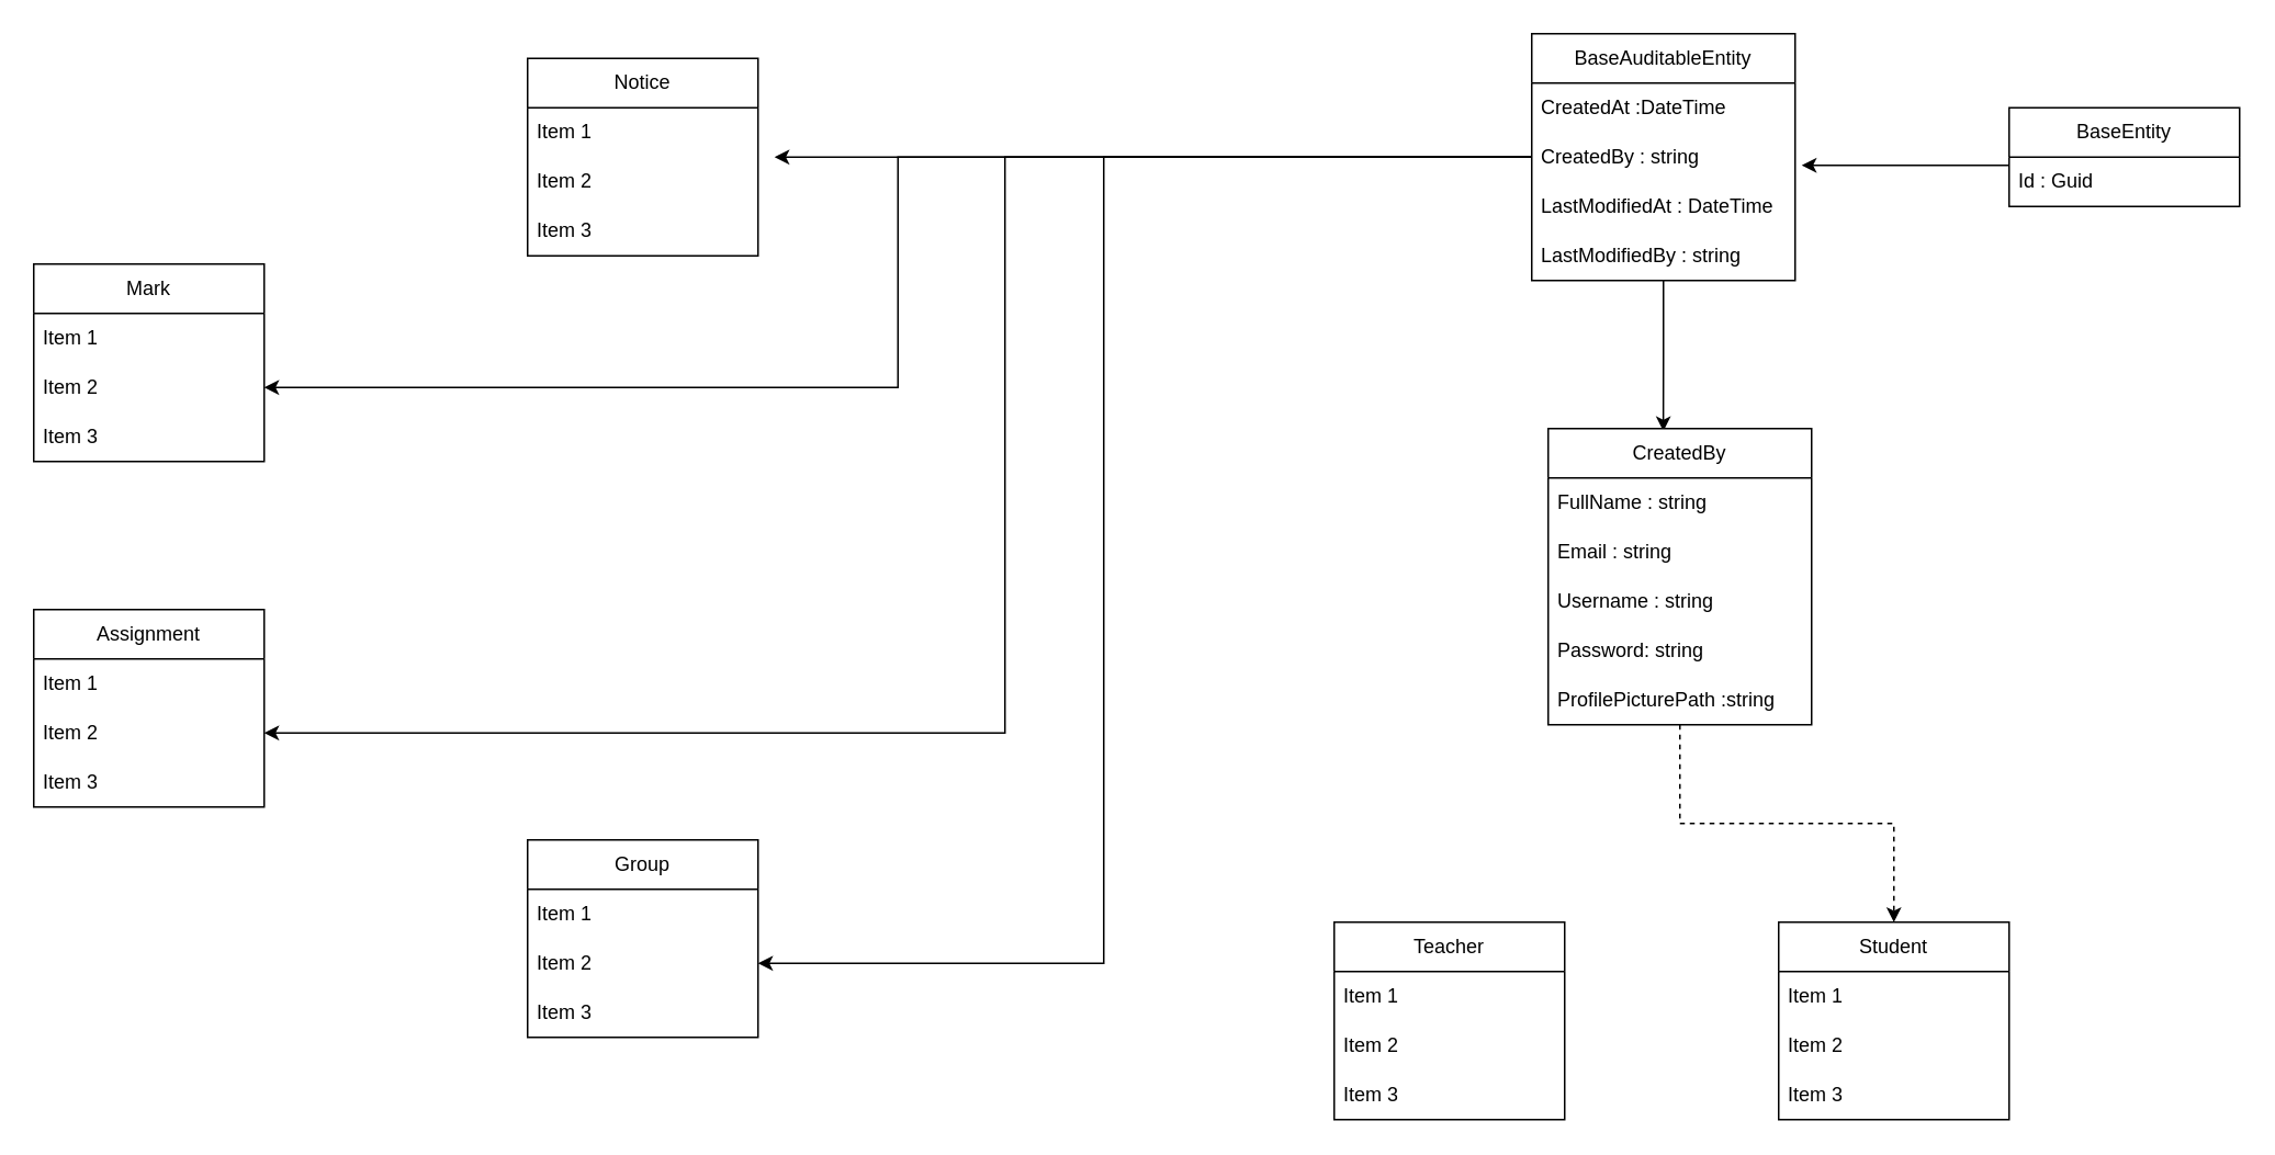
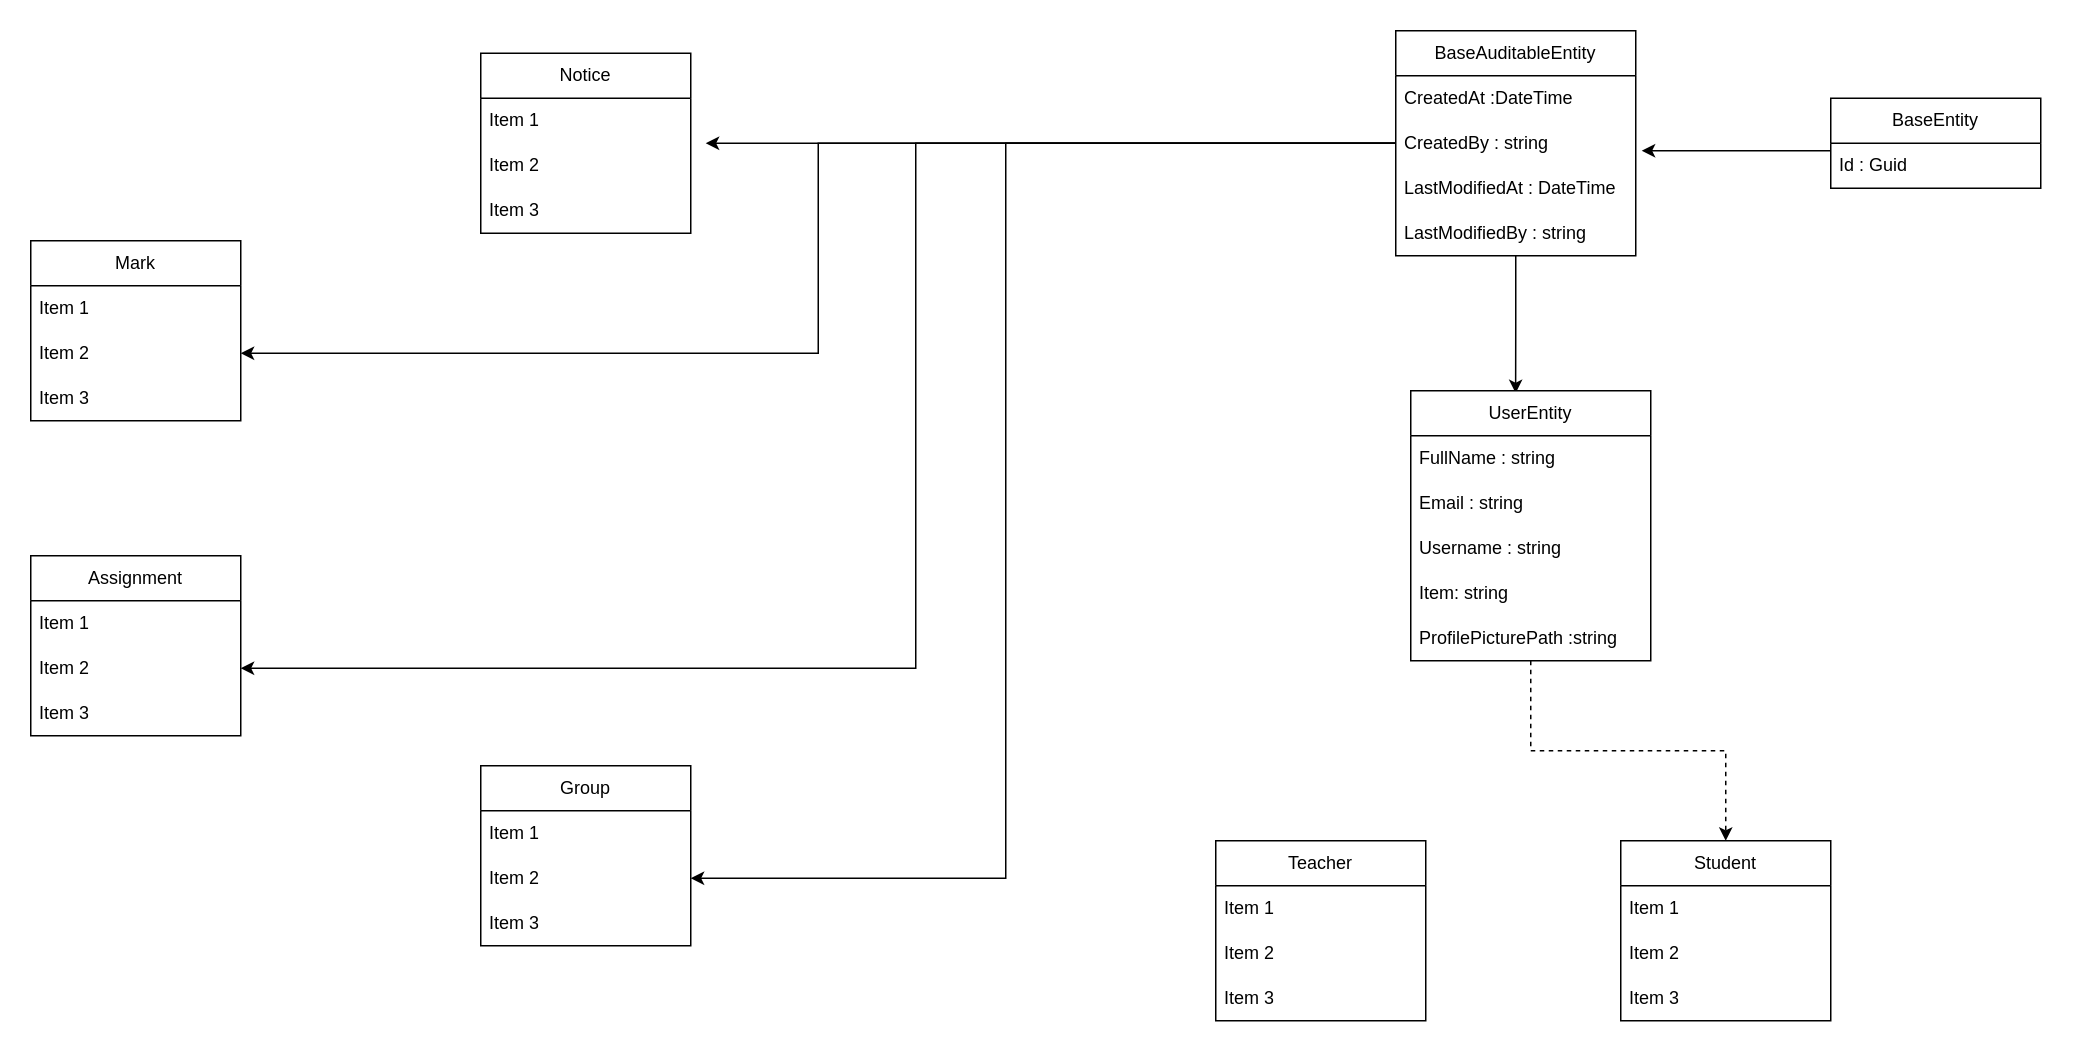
  <mxCell id="0" />
  <mxCell id="1" parent="0" />
  <mxCell id="2" style="edgeStyle=orthogonalEdgeStyle;rounded=0;orthogonalLoop=1;jettySize=auto;html=1;" edge="1" parent="1" source="3"><mxGeometry relative="1" as="geometry"><mxPoint x="1094" y="100" as="targetPoint" /><Array as="points"><mxPoint x="1180" y="100" /><mxPoint x="1180" y="100" /></Array></mxGeometry></mxCell>
  <mxCell id="3" value="BaseEntity" style="swimlane;fontStyle=0;childLayout=stackLayout;horizontal=1;startSize=30;horizontalStack=0;resizeParent=1;resizeParentMax=0;resizeLast=0;collapsible=1;marginBottom=0;whiteSpace=wrap;html=1;" vertex="1" parent="1"><mxGeometry x="1220" y="65" width="140" height="60" as="geometry" /></mxCell>
  <mxCell id="4" value="Id : Guid" style="text;strokeColor=none;fillColor=none;align=left;verticalAlign=middle;spacingLeft=4;spacingRight=4;overflow=hidden;points=[[0,0.5],[1,0.5]];portConstraint=eastwest;rotatable=0;whiteSpace=wrap;html=1;" vertex="1" parent="3"><mxGeometry y="30" width="140" height="30" as="geometry" /></mxCell>
  <mxCell id="5" style="edgeStyle=orthogonalEdgeStyle;rounded=0;orthogonalLoop=1;jettySize=auto;html=1;entryX=1;entryY=0.5;entryDx=0;entryDy=0;" edge="1" parent="1" source="8" target="35"><mxGeometry relative="1" as="geometry"><Array as="points"><mxPoint x="610" y="95" /><mxPoint x="610" y="445" /></Array></mxGeometry></mxCell>
  <mxCell id="6" style="edgeStyle=orthogonalEdgeStyle;rounded=0;orthogonalLoop=1;jettySize=auto;html=1;entryX=1;entryY=0.5;entryDx=0;entryDy=0;" edge="1" parent="1" source="8" target="39"><mxGeometry relative="1" as="geometry"><Array as="points"><mxPoint x="670" y="95" /><mxPoint x="670" y="585" /></Array></mxGeometry></mxCell>
  <mxCell id="7" style="edgeStyle=orthogonalEdgeStyle;rounded=0;orthogonalLoop=1;jettySize=auto;html=1;entryX=0.437;entryY=0.009;entryDx=0;entryDy=0;entryPerimeter=0;" edge="1" parent="1" source="8" target="15"><mxGeometry relative="1" as="geometry" /></mxCell>
  <mxCell id="8" value="BaseAuditableEntity" style="swimlane;fontStyle=0;childLayout=stackLayout;horizontal=1;startSize=30;horizontalStack=0;resizeParent=1;resizeParentMax=0;resizeLast=0;collapsible=1;marginBottom=0;whiteSpace=wrap;html=1;" vertex="1" parent="1"><mxGeometry x="930" y="20" width="160" height="150" as="geometry" /></mxCell>
  <mxCell id="9" value="CreatedAt :DateTime" style="text;strokeColor=none;fillColor=none;align=left;verticalAlign=middle;spacingLeft=4;spacingRight=4;overflow=hidden;points=[[0,0.5],[1,0.5]];portConstraint=eastwest;rotatable=0;whiteSpace=wrap;html=1;" vertex="1" parent="8"><mxGeometry y="30" width="160" height="30" as="geometry" /></mxCell>
  <mxCell id="10" style="edgeStyle=orthogonalEdgeStyle;rounded=0;orthogonalLoop=1;jettySize=auto;html=1;" edge="1" parent="8" source="11"><mxGeometry relative="1" as="geometry"><mxPoint x="-460" y="75" as="targetPoint" /></mxGeometry></mxCell>
  <mxCell id="11" value="CreatedBy : string" style="text;strokeColor=none;fillColor=none;align=left;verticalAlign=middle;spacingLeft=4;spacingRight=4;overflow=hidden;points=[[0,0.5],[1,0.5]];portConstraint=eastwest;rotatable=0;whiteSpace=wrap;html=1;" vertex="1" parent="8"><mxGeometry y="60" width="160" height="30" as="geometry" /></mxCell>
  <mxCell id="12" value="LastModifiedAt : DateTime" style="text;strokeColor=none;fillColor=none;align=left;verticalAlign=middle;spacingLeft=4;spacingRight=4;overflow=hidden;points=[[0,0.5],[1,0.5]];portConstraint=eastwest;rotatable=0;whiteSpace=wrap;html=1;" vertex="1" parent="8"><mxGeometry y="90" width="160" height="30" as="geometry" /></mxCell>
  <mxCell id="13" value="LastModifiedBy : string" style="text;strokeColor=none;fillColor=none;align=left;verticalAlign=middle;spacingLeft=4;spacingRight=4;overflow=hidden;points=[[0,0.5],[1,0.5]];portConstraint=eastwest;rotatable=0;whiteSpace=wrap;html=1;" vertex="1" parent="8"><mxGeometry y="120" width="160" height="30" as="geometry" /></mxCell>
  <mxCell id="14" style="edgeStyle=orthogonalEdgeStyle;rounded=0;orthogonalLoop=1;jettySize=auto;html=1;dashed=1;" edge="1" parent="1" source="15" target="25"><mxGeometry relative="1" as="geometry" /></mxCell>
- <mxCell id="15" value="CreatedBy" style="swimlane;fontStyle=0;childLayout=stackLayout;horizontal=1;startSize=30;horizontalStack=0;resizeParent=1;resizeParentMax=0;resizeLast=0;collapsible=1;marginBottom=0;whiteSpace=wrap;html=1;" vertex="1" parent="1"><mxGeometry x="940" y="260" width="160" height="180" as="geometry" /></mxCell>
+ <mxCell id="15" value="UserEntity" style="swimlane;fontStyle=0;childLayout=stackLayout;horizontal=1;startSize=30;horizontalStack=0;resizeParent=1;resizeParentMax=0;resizeLast=0;collapsible=1;marginBottom=0;whiteSpace=wrap;html=1;" vertex="1" parent="1"><mxGeometry x="940" y="260" width="160" height="180" as="geometry" /></mxCell>
  <mxCell id="16" value="FullName : string" style="text;strokeColor=none;fillColor=none;align=left;verticalAlign=middle;spacingLeft=4;spacingRight=4;overflow=hidden;points=[[0,0.5],[1,0.5]];portConstraint=eastwest;rotatable=0;whiteSpace=wrap;html=1;" vertex="1" parent="15"><mxGeometry y="30" width="160" height="30" as="geometry" /></mxCell>
  <mxCell id="17" value="Email : string" style="text;strokeColor=none;fillColor=none;align=left;verticalAlign=middle;spacingLeft=4;spacingRight=4;overflow=hidden;points=[[0,0.5],[1,0.5]];portConstraint=eastwest;rotatable=0;whiteSpace=wrap;html=1;" vertex="1" parent="15"><mxGeometry y="60" width="160" height="30" as="geometry" /></mxCell>
  <mxCell id="18" value="Username : string" style="text;strokeColor=none;fillColor=none;align=left;verticalAlign=middle;spacingLeft=4;spacingRight=4;overflow=hidden;points=[[0,0.5],[1,0.5]];portConstraint=eastwest;rotatable=0;whiteSpace=wrap;html=1;" vertex="1" parent="15"><mxGeometry y="90" width="160" height="30" as="geometry" /></mxCell>
- <mxCell id="19" value="Password: string" style="text;strokeColor=none;fillColor=none;align=left;verticalAlign=middle;spacingLeft=4;spacingRight=4;overflow=hidden;points=[[0,0.5],[1,0.5]];portConstraint=eastwest;rotatable=0;whiteSpace=wrap;html=1;" vertex="1" parent="15"><mxGeometry y="120" width="160" height="30" as="geometry" /></mxCell>
+ <mxCell id="19" value="Item: string" style="text;strokeColor=none;fillColor=none;align=left;verticalAlign=middle;spacingLeft=4;spacingRight=4;overflow=hidden;points=[[0,0.5],[1,0.5]];portConstraint=eastwest;rotatable=0;whiteSpace=wrap;html=1;" vertex="1" parent="15"><mxGeometry y="120" width="160" height="30" as="geometry" /></mxCell>
  <mxCell id="20" value="ProfilePicturePath :string" style="text;strokeColor=none;fillColor=none;align=left;verticalAlign=middle;spacingLeft=4;spacingRight=4;overflow=hidden;points=[[0,0.5],[1,0.5]];portConstraint=eastwest;rotatable=0;whiteSpace=wrap;html=1;" vertex="1" parent="15"><mxGeometry y="150" width="160" height="30" as="geometry" /></mxCell>
  <mxCell id="21" value="Teacher" style="swimlane;fontStyle=0;childLayout=stackLayout;horizontal=1;startSize=30;horizontalStack=0;resizeParent=1;resizeParentMax=0;resizeLast=0;collapsible=1;marginBottom=0;whiteSpace=wrap;html=1;" vertex="1" parent="1"><mxGeometry x="810" y="560" width="140" height="120" as="geometry" /></mxCell>
  <mxCell id="22" value="Item 1" style="text;strokeColor=none;fillColor=none;align=left;verticalAlign=middle;spacingLeft=4;spacingRight=4;overflow=hidden;points=[[0,0.5],[1,0.5]];portConstraint=eastwest;rotatable=0;whiteSpace=wrap;html=1;" vertex="1" parent="21"><mxGeometry y="30" width="140" height="30" as="geometry" /></mxCell>
  <mxCell id="23" value="Item 2" style="text;strokeColor=none;fillColor=none;align=left;verticalAlign=middle;spacingLeft=4;spacingRight=4;overflow=hidden;points=[[0,0.5],[1,0.5]];portConstraint=eastwest;rotatable=0;whiteSpace=wrap;html=1;" vertex="1" parent="21"><mxGeometry y="60" width="140" height="30" as="geometry" /></mxCell>
  <mxCell id="24" value="Item 3" style="text;strokeColor=none;fillColor=none;align=left;verticalAlign=middle;spacingLeft=4;spacingRight=4;overflow=hidden;points=[[0,0.5],[1,0.5]];portConstraint=eastwest;rotatable=0;whiteSpace=wrap;html=1;" vertex="1" parent="21"><mxGeometry y="90" width="140" height="30" as="geometry" /></mxCell>
  <mxCell id="25" value="Student" style="swimlane;fontStyle=0;childLayout=stackLayout;horizontal=1;startSize=30;horizontalStack=0;resizeParent=1;resizeParentMax=0;resizeLast=0;collapsible=1;marginBottom=0;whiteSpace=wrap;html=1;" vertex="1" parent="1"><mxGeometry x="1080" y="560" width="140" height="120" as="geometry" /></mxCell>
  <mxCell id="26" value="Item 1" style="text;strokeColor=none;fillColor=none;align=left;verticalAlign=middle;spacingLeft=4;spacingRight=4;overflow=hidden;points=[[0,0.5],[1,0.5]];portConstraint=eastwest;rotatable=0;whiteSpace=wrap;html=1;" vertex="1" parent="25"><mxGeometry y="30" width="140" height="30" as="geometry" /></mxCell>
  <mxCell id="27" value="Item 2" style="text;strokeColor=none;fillColor=none;align=left;verticalAlign=middle;spacingLeft=4;spacingRight=4;overflow=hidden;points=[[0,0.5],[1,0.5]];portConstraint=eastwest;rotatable=0;whiteSpace=wrap;html=1;" vertex="1" parent="25"><mxGeometry y="60" width="140" height="30" as="geometry" /></mxCell>
  <mxCell id="28" value="Item 3" style="text;strokeColor=none;fillColor=none;align=left;verticalAlign=middle;spacingLeft=4;spacingRight=4;overflow=hidden;points=[[0,0.5],[1,0.5]];portConstraint=eastwest;rotatable=0;whiteSpace=wrap;html=1;" vertex="1" parent="25"><mxGeometry y="90" width="140" height="30" as="geometry" /></mxCell>
  <mxCell id="29" value="Notice" style="swimlane;fontStyle=0;childLayout=stackLayout;horizontal=1;startSize=30;horizontalStack=0;resizeParent=1;resizeParentMax=0;resizeLast=0;collapsible=1;marginBottom=0;whiteSpace=wrap;html=1;" vertex="1" parent="1"><mxGeometry x="320" y="35" width="140" height="120" as="geometry" /></mxCell>
  <mxCell id="30" value="Item 1" style="text;strokeColor=none;fillColor=none;align=left;verticalAlign=middle;spacingLeft=4;spacingRight=4;overflow=hidden;points=[[0,0.5],[1,0.5]];portConstraint=eastwest;rotatable=0;whiteSpace=wrap;html=1;" vertex="1" parent="29"><mxGeometry y="30" width="140" height="30" as="geometry" /></mxCell>
  <mxCell id="31" value="Item 2" style="text;strokeColor=none;fillColor=none;align=left;verticalAlign=middle;spacingLeft=4;spacingRight=4;overflow=hidden;points=[[0,0.5],[1,0.5]];portConstraint=eastwest;rotatable=0;whiteSpace=wrap;html=1;" vertex="1" parent="29"><mxGeometry y="60" width="140" height="30" as="geometry" /></mxCell>
  <mxCell id="32" value="Item 3" style="text;strokeColor=none;fillColor=none;align=left;verticalAlign=middle;spacingLeft=4;spacingRight=4;overflow=hidden;points=[[0,0.5],[1,0.5]];portConstraint=eastwest;rotatable=0;whiteSpace=wrap;html=1;" vertex="1" parent="29"><mxGeometry y="90" width="140" height="30" as="geometry" /></mxCell>
  <mxCell id="33" value="Assignment" style="swimlane;fontStyle=0;childLayout=stackLayout;horizontal=1;startSize=30;horizontalStack=0;resizeParent=1;resizeParentMax=0;resizeLast=0;collapsible=1;marginBottom=0;whiteSpace=wrap;html=1;" vertex="1" parent="1"><mxGeometry x="20" y="370" width="140" height="120" as="geometry" /></mxCell>
  <mxCell id="34" value="Item 1" style="text;strokeColor=none;fillColor=none;align=left;verticalAlign=middle;spacingLeft=4;spacingRight=4;overflow=hidden;points=[[0,0.5],[1,0.5]];portConstraint=eastwest;rotatable=0;whiteSpace=wrap;html=1;" vertex="1" parent="33"><mxGeometry y="30" width="140" height="30" as="geometry" /></mxCell>
  <mxCell id="35" value="Item 2" style="text;strokeColor=none;fillColor=none;align=left;verticalAlign=middle;spacingLeft=4;spacingRight=4;overflow=hidden;points=[[0,0.5],[1,0.5]];portConstraint=eastwest;rotatable=0;whiteSpace=wrap;html=1;" vertex="1" parent="33"><mxGeometry y="60" width="140" height="30" as="geometry" /></mxCell>
  <mxCell id="36" value="Item 3" style="text;strokeColor=none;fillColor=none;align=left;verticalAlign=middle;spacingLeft=4;spacingRight=4;overflow=hidden;points=[[0,0.5],[1,0.5]];portConstraint=eastwest;rotatable=0;whiteSpace=wrap;html=1;" vertex="1" parent="33"><mxGeometry y="90" width="140" height="30" as="geometry" /></mxCell>
  <mxCell id="37" value="Group" style="swimlane;fontStyle=0;childLayout=stackLayout;horizontal=1;startSize=30;horizontalStack=0;resizeParent=1;resizeParentMax=0;resizeLast=0;collapsible=1;marginBottom=0;whiteSpace=wrap;html=1;" vertex="1" parent="1"><mxGeometry x="320" y="510" width="140" height="120" as="geometry" /></mxCell>
  <mxCell id="38" value="Item 1" style="text;strokeColor=none;fillColor=none;align=left;verticalAlign=middle;spacingLeft=4;spacingRight=4;overflow=hidden;points=[[0,0.5],[1,0.5]];portConstraint=eastwest;rotatable=0;whiteSpace=wrap;html=1;" vertex="1" parent="37"><mxGeometry y="30" width="140" height="30" as="geometry" /></mxCell>
  <mxCell id="39" value="Item 2" style="text;strokeColor=none;fillColor=none;align=left;verticalAlign=middle;spacingLeft=4;spacingRight=4;overflow=hidden;points=[[0,0.5],[1,0.5]];portConstraint=eastwest;rotatable=0;whiteSpace=wrap;html=1;" vertex="1" parent="37"><mxGeometry y="60" width="140" height="30" as="geometry" /></mxCell>
  <mxCell id="40" value="Item 3" style="text;strokeColor=none;fillColor=none;align=left;verticalAlign=middle;spacingLeft=4;spacingRight=4;overflow=hidden;points=[[0,0.5],[1,0.5]];portConstraint=eastwest;rotatable=0;whiteSpace=wrap;html=1;" vertex="1" parent="37"><mxGeometry y="90" width="140" height="30" as="geometry" /></mxCell>
  <mxCell id="41" value="Mark" style="swimlane;fontStyle=0;childLayout=stackLayout;horizontal=1;startSize=30;horizontalStack=0;resizeParent=1;resizeParentMax=0;resizeLast=0;collapsible=1;marginBottom=0;whiteSpace=wrap;html=1;" vertex="1" parent="1"><mxGeometry x="20" y="160" width="140" height="120" as="geometry" /></mxCell>
  <mxCell id="42" value="Item 1" style="text;strokeColor=none;fillColor=none;align=left;verticalAlign=middle;spacingLeft=4;spacingRight=4;overflow=hidden;points=[[0,0.5],[1,0.5]];portConstraint=eastwest;rotatable=0;whiteSpace=wrap;html=1;" vertex="1" parent="41"><mxGeometry y="30" width="140" height="30" as="geometry" /></mxCell>
  <mxCell id="43" value="Item 2" style="text;strokeColor=none;fillColor=none;align=left;verticalAlign=middle;spacingLeft=4;spacingRight=4;overflow=hidden;points=[[0,0.5],[1,0.5]];portConstraint=eastwest;rotatable=0;whiteSpace=wrap;html=1;" vertex="1" parent="41"><mxGeometry y="60" width="140" height="30" as="geometry" /></mxCell>
  <mxCell id="44" value="Item 3" style="text;strokeColor=none;fillColor=none;align=left;verticalAlign=middle;spacingLeft=4;spacingRight=4;overflow=hidden;points=[[0,0.5],[1,0.5]];portConstraint=eastwest;rotatable=0;whiteSpace=wrap;html=1;" vertex="1" parent="41"><mxGeometry y="90" width="140" height="30" as="geometry" /></mxCell>
  <mxCell id="45" style="edgeStyle=orthogonalEdgeStyle;rounded=0;orthogonalLoop=1;jettySize=auto;html=1;entryX=1;entryY=0.5;entryDx=0;entryDy=0;" edge="1" parent="1" source="11" target="43"><mxGeometry relative="1" as="geometry" /></mxCell>
